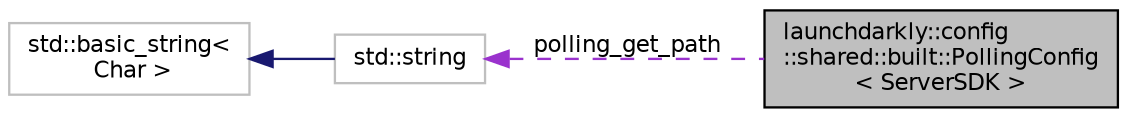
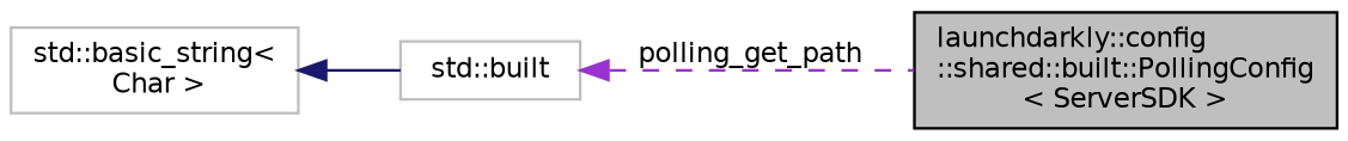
  digraph {
    rankdir=LR
    node [color=grey75 fillcolor=white fontname=Helvetica fontsize=10 shape=record style=filled]
    edge [dir=back fontname=Helvetica fontsize=10 labelfontname=Helvetica labelfontsize=10]
    n1 [color=black fillcolor=grey75 fontcolor=black height=0.2 label="launchdarkly::config\l::shared::built::PollingConfig\l\< ServerSDK \>" width=0.4]
-   n2 [height=0.2 label="std::string" width=0.4]
+   n2 [height=0.2 label="std::built" width=0.4]
    n3 [height=0.2 label="std::basic_string\<\l Char \>" width=0.4]
    n2 -> n1 [color=darkorchid3 label=" polling_get_path" style=dashed]
    n3 -> n2 [color=midnightblue style=solid]
  }
